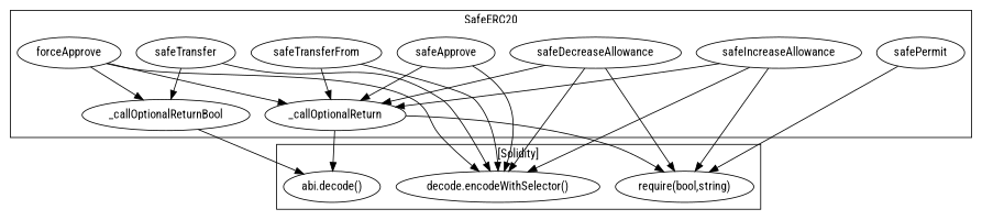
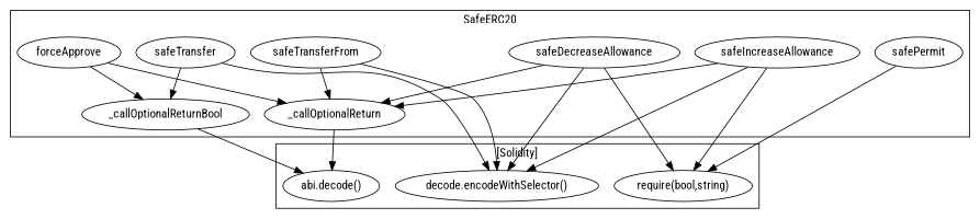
  strict digraph {
    fontname="Roboto Condensed"
    node [fontname="Roboto Condensed"]
    edge [fontname="Roboto Condensed"]
    n1 [label=_callOptionalReturn]
-   n2 [label=safeApprove]
    n3 [label=safeIncreaseAllowance]
    n4 [label=safeTransferFrom]
    n5 [label=safeTransfer]
    n6 [label=_callOptionalReturnBool]
    n7 [label=safePermit]
    n8 [label=forceApprove]
    n9 [label=safeDecreaseAllowance]
    "abi.decode()"
    "require(bool,string)"
    n12 [label="decode.encodeWithSelector()"]
    subgraph cluster_1 {
      label=SafeERC20
      n1
-     n2
      n3
      n4
      n5
      n6
      n7
      n8
      n9
    }
    subgraph cluster_2 {
      label="[Solidity]"
      "abi.decode()"
      "require(bool,string)"
      n12
    }
    n1 -> "abi.decode()"
-   n1 -> "require(bool,string)"
-   n2 -> n1
-   n2 -> n12
    n3 -> n1
    n3 -> "require(bool,string)"
    n3 -> n12
    n4 -> n1
    n4 -> n12
    n5 -> n6
    n5 -> n12
    n6 -> "abi.decode()"
    n7 -> "require(bool,string)"
    n8 -> n1
    n8 -> n6
-   n8 -> n12
    n9 -> n1
    n9 -> "require(bool,string)"
    n9 -> n12
  }
